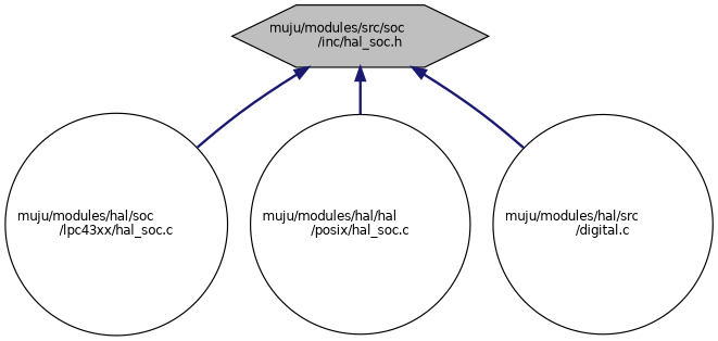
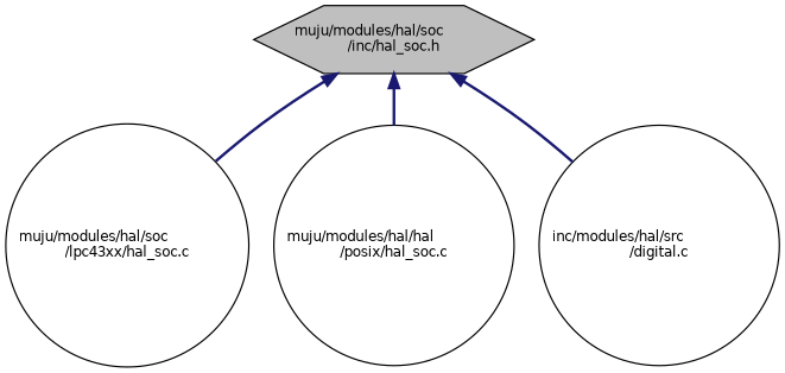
  digraph {
    node [color=black fillcolor=white fontname=Helvetica fontsize=10 shape=circle style=filled]
    edge [color=midnightblue dir=back fontname=Helvetica fontsize=10 labelfontname=Helvetica labelfontsize=10 style=bold]
-   n1 [fillcolor=grey75 fontcolor=black height=0.2 label="muju/modules/src/soc\l/inc/hal_soc.h" shape=hexagon width=0.4]
+   n1 [fillcolor=grey75 fontcolor=black height=0.2 label="muju/modules/hal/soc\l/inc/hal_soc.h" shape=hexagon width=0.4]
    n2 [height=0.2 label="muju/modules/hal/soc\l/lpc43xx/hal_soc.c" width=0.4]
    n3 [height=0.2 label="muju/modules/hal/hal\l/posix/hal_soc.c" width=0.4]
-   n4 [height=0.2 label="muju/modules/hal/src\l/digital.c" width=0.4]
+   n4 [height=0.2 label="inc/modules/hal/src\l/digital.c" width=0.4]
    n1 -> n2
    n1 -> n3
    n1 -> n4
  }
